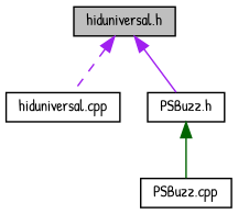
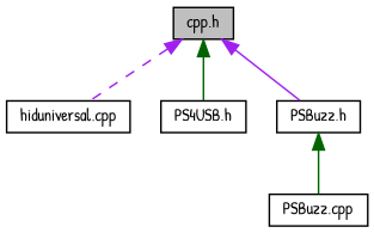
  digraph {
    fontname="Patrick Hand"
    node [color=black fillcolor=white fontname="Patrick Hand" fontsize=10 shape=record style=filled]
    edge [color=purple dir=back fontname="Patrick Hand" fontsize=10 labelfontname=Helvetica labelfontsize=10 style=solid]
-   n1 [fillcolor=grey75 fontcolor=black height=0.2 label="hiduniversal.h" width=0.4]
+   n1 [fillcolor=grey75 fontcolor=black height=0.2 label="cpp.h" width=0.4]
    n2 [height=0.2 label="hiduniversal.cpp" width=0.4]
+   n3 [height=0.2 label="PS4USB.h" width=0.4]
    n4 [height=0.2 label="PSBuzz.h" width=0.4]
    n5 [height=0.2 label="PSBuzz.cpp" width=0.4]
    n1 -> n2 [style=dashed]
+   n1 -> n3 [color=darkgreen]
    n1 -> n4
    n4 -> n5 [color=darkgreen]
  }
